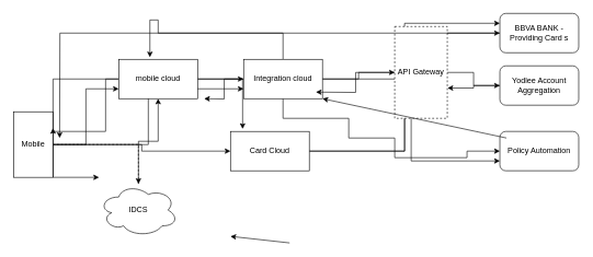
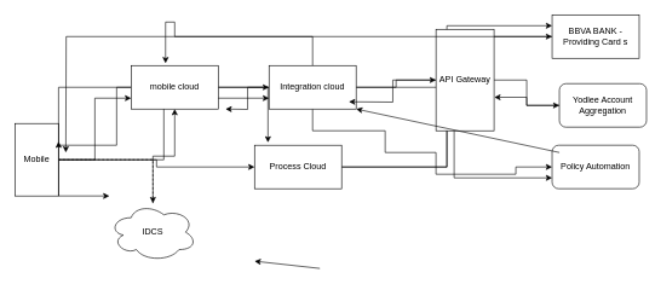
  <mxCell id="0" />
  <mxCell id="1" parent="0" />
  <mxCell id="2" style="edgeStyle=orthogonalEdgeStyle;rounded=0;orthogonalLoop=1;jettySize=auto;html=1;dashed=1;" edge="1" parent="1" source="6" target="30"><mxGeometry relative="1" as="geometry" /></mxCell>
  <mxCell id="3" style="edgeStyle=orthogonalEdgeStyle;rounded=0;orthogonalLoop=1;jettySize=auto;html=1;entryX=0;entryY=0.75;entryDx=0;entryDy=0;" edge="1" parent="1" source="6" target="17"><mxGeometry relative="1" as="geometry" /></mxCell>
  <mxCell id="4" style="edgeStyle=orthogonalEdgeStyle;rounded=0;orthogonalLoop=1;jettySize=auto;html=1;entryX=0;entryY=0.75;entryDx=0;entryDy=0;" edge="1" parent="1" source="6" target="11"><mxGeometry relative="1" as="geometry" /></mxCell>
  <mxCell id="5" style="edgeStyle=orthogonalEdgeStyle;rounded=0;orthogonalLoop=1;jettySize=auto;html=1;" edge="1" parent="1" source="6" target="20"><mxGeometry relative="1" as="geometry" /></mxCell>
  <mxCell id="6" value="Mobile " style="rounded=0;whiteSpace=wrap;html=1;" vertex="1" parent="1"><mxGeometry x="20" y="170" width="60" height="100" as="geometry" /></mxCell>
  <mxCell id="7" style="edgeStyle=orthogonalEdgeStyle;rounded=0;orthogonalLoop=1;jettySize=auto;html=1;" edge="1" parent="1" source="11" target="17"><mxGeometry relative="1" as="geometry" /></mxCell>
  <mxCell id="8" style="edgeStyle=orthogonalEdgeStyle;rounded=0;orthogonalLoop=1;jettySize=auto;html=1;entryX=1;entryY=0.25;entryDx=0;entryDy=0;" edge="1" parent="1" source="11" target="6"><mxGeometry relative="1" as="geometry"><mxPoint x="120" y="200" as="targetPoint" /><Array as="points"><mxPoint x="160" y="120" /><mxPoint x="160" y="200" /><mxPoint x="80" y="200" /></Array></mxGeometry></mxCell>
  <mxCell id="9" style="edgeStyle=orthogonalEdgeStyle;rounded=0;orthogonalLoop=1;jettySize=auto;html=1;" edge="1" parent="1" source="11"><mxGeometry relative="1" as="geometry"><mxPoint x="150" y="270" as="targetPoint" /><Array as="points"><mxPoint x="80" y="120" /><mxPoint x="80" y="270" /></Array></mxGeometry></mxCell>
  <mxCell id="10" style="edgeStyle=orthogonalEdgeStyle;rounded=0;orthogonalLoop=1;jettySize=auto;html=1;entryX=0.154;entryY=-0.064;entryDx=0;entryDy=0;entryPerimeter=0;" edge="1" parent="1" source="11" target="20"><mxGeometry relative="1" as="geometry" /></mxCell>
  <mxCell id="11" value="mobile cloud " style="rounded=0;whiteSpace=wrap;html=1;" vertex="1" parent="1"><mxGeometry x="180" y="90" width="120" height="60" as="geometry" /></mxCell>
  <mxCell id="12" style="edgeStyle=orthogonalEdgeStyle;rounded=0;orthogonalLoop=1;jettySize=auto;html=1;entryX=0;entryY=0.5;entryDx=0;entryDy=0;" edge="1" parent="1" source="17" target="23"><mxGeometry relative="1" as="geometry" /></mxCell>
  <mxCell id="13" style="edgeStyle=orthogonalEdgeStyle;rounded=0;orthogonalLoop=1;jettySize=auto;html=1;" edge="1" parent="1" source="17"><mxGeometry relative="1" as="geometry"><mxPoint x="310" y="150" as="targetPoint" /></mxGeometry></mxCell>
  <mxCell id="14" style="edgeStyle=orthogonalEdgeStyle;rounded=0;orthogonalLoop=1;jettySize=auto;html=1;entryX=0;entryY=0.5;entryDx=0;entryDy=0;" edge="1" parent="1" source="17" target="28"><mxGeometry relative="1" as="geometry"><mxPoint x="590" y="280" as="targetPoint" /><Array as="points"><mxPoint x="430" y="180" /><mxPoint x="530" y="180" /><mxPoint x="530" y="210" /><mxPoint x="600" y="210" /><mxPoint x="600" y="240" /><mxPoint x="710" y="240" /><mxPoint x="710" y="230" /></Array></mxGeometry></mxCell>
  <mxCell id="15" style="edgeStyle=orthogonalEdgeStyle;rounded=0;orthogonalLoop=1;jettySize=auto;html=1;entryX=0;entryY=0.75;entryDx=0;entryDy=0;" edge="1" parent="1" source="17" target="28"><mxGeometry relative="1" as="geometry" /></mxCell>
  <mxCell id="16" style="edgeStyle=orthogonalEdgeStyle;rounded=0;orthogonalLoop=1;jettySize=auto;html=1;entryX=0.395;entryY=-0.054;entryDx=0;entryDy=0;entryPerimeter=0;" edge="1" parent="1" source="17" target="11"><mxGeometry relative="1" as="geometry"><mxPoint x="230" y="30" as="targetPoint" /><Array as="points"><mxPoint x="430" y="50" /><mxPoint x="240" y="50" /><mxPoint x="240" y="30" /><mxPoint x="227" y="30" /></Array></mxGeometry></mxCell>
  <mxCell id="17" value="Integration cloud " style="rounded=0;whiteSpace=wrap;html=1;" vertex="1" parent="1"><mxGeometry x="370" y="90" width="120" height="60" as="geometry" /></mxCell>
  <mxCell id="18" style="edgeStyle=orthogonalEdgeStyle;rounded=0;orthogonalLoop=1;jettySize=auto;html=1;entryX=0;entryY=0.25;entryDx=0;entryDy=0;" edge="1" parent="1" source="20" target="25"><mxGeometry relative="1" as="geometry" /></mxCell>
  <mxCell id="19" style="edgeStyle=orthogonalEdgeStyle;rounded=0;orthogonalLoop=1;jettySize=auto;html=1;entryX=0;entryY=0.5;entryDx=0;entryDy=0;" edge="1" parent="1" source="20" target="25"><mxGeometry relative="1" as="geometry"><mxPoint x="720" y="50" as="targetPoint" /></mxGeometry></mxCell>
- <mxCell id="20" value="Card Cloud " style="rounded=0;whiteSpace=wrap;html=1;" vertex="1" parent="1"><mxGeometry x="350" y="200" width="120" height="60" as="geometry" /></mxCell>
+ <mxCell id="20" value="Process Cloud " style="rounded=0;whiteSpace=wrap;html=1;" vertex="1" parent="1"><mxGeometry x="350" y="200" width="120" height="60" as="geometry" /></mxCell>
  <mxCell id="21" style="edgeStyle=orthogonalEdgeStyle;rounded=0;orthogonalLoop=1;jettySize=auto;html=1;" edge="1" parent="1" source="23" target="27"><mxGeometry relative="1" as="geometry" /></mxCell>
  <mxCell id="22" style="edgeStyle=orthogonalEdgeStyle;rounded=0;orthogonalLoop=1;jettySize=auto;html=1;" edge="1" parent="1" source="23"><mxGeometry relative="1" as="geometry"><mxPoint x="480" y="140" as="targetPoint" /></mxGeometry></mxCell>
- <mxCell id="23" value="API Gateway" style="rounded=0;whiteSpace=wrap;html=1;dashed=1;" vertex="1" parent="1"><mxGeometry x="600" y="40" width="80" height="140" as="geometry" /></mxCell>
+ <mxCell id="23" value="API Gateway" style="rounded=0;whiteSpace=wrap;html=1;" vertex="1" parent="1"><mxGeometry x="600" y="40" width="80" height="140" as="geometry" /></mxCell>
  <mxCell id="24" style="edgeStyle=orthogonalEdgeStyle;rounded=0;orthogonalLoop=1;jettySize=auto;html=1;" edge="1" parent="1" source="25"><mxGeometry relative="1" as="geometry"><mxPoint x="90" y="210" as="targetPoint" /></mxGeometry></mxCell>
- <mxCell id="25" value="BBVA BANK -Providing Card s " style="rounded=1;whiteSpace=wrap;html=1;" vertex="1" parent="1"><mxGeometry x="760" y="20" width="120" height="60" as="geometry" /></mxCell>
+ <mxCell id="25" value="BBVA BANK -Providing Card s " style="whiteSpace=wrap;html=1;rounded=0;" vertex="1" parent="1"><mxGeometry x="760" y="20" width="120" height="60" as="geometry" /></mxCell>
  <mxCell id="26" style="edgeStyle=orthogonalEdgeStyle;rounded=0;orthogonalLoop=1;jettySize=auto;html=1;entryX=1.004;entryY=0.67;entryDx=0;entryDy=0;entryPerimeter=0;" edge="1" parent="1" source="27" target="23"><mxGeometry relative="1" as="geometry" /></mxCell>
- <mxCell id="27" value="Yodlee Account Aggregation" style="rounded=1;whiteSpace=wrap;html=1;" vertex="1" parent="1"><mxGeometry x="760" y="100" width="120" height="60" as="geometry" /></mxCell>
+ <mxCell id="27" value="Yodlee Account Aggregation" style="rounded=1;whiteSpace=wrap;html=1;" vertex="1" parent="1"><mxGeometry x="770" y="115" width="120" height="60" as="geometry" /></mxCell>
  <mxCell id="28" value="Policy Automation " style="rounded=1;whiteSpace=wrap;html=1;" vertex="1" parent="1"><mxGeometry x="760" y="200" width="120" height="60" as="geometry" /></mxCell>
  <mxCell id="29" style="edgeStyle=orthogonalEdgeStyle;rounded=0;orthogonalLoop=1;jettySize=auto;html=1;" edge="1" parent="1" source="30" target="11"><mxGeometry relative="1" as="geometry" /></mxCell>
  <mxCell id="30" value="IDCS " style="ellipse;shape=cloud;whiteSpace=wrap;html=1;" vertex="1" parent="1"><mxGeometry x="150" y="280" width="120" height="80" as="geometry" /></mxCell>
  <mxCell id="31" value="" style="endArrow=classic;html=1;" edge="1" parent="1"><mxGeometry width="50" height="50" relative="1" as="geometry"><mxPoint x="440" y="370" as="sourcePoint" /><mxPoint x="350" y="360" as="targetPoint" /></mxGeometry></mxCell>
  <mxCell id="32" value="" style="endArrow=classic;html=1;entryX=1;entryY=1;entryDx=0;entryDy=0;" edge="1" parent="1" target="17"><mxGeometry width="50" height="50" relative="1" as="geometry"><mxPoint x="770" y="210" as="sourcePoint" /><mxPoint x="680" y="200" as="targetPoint" /></mxGeometry></mxCell>
